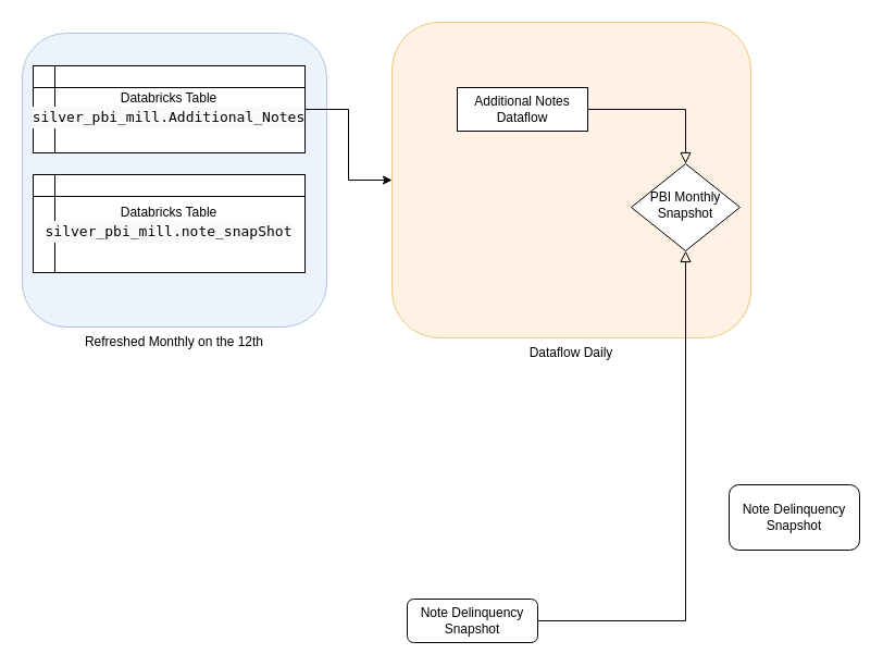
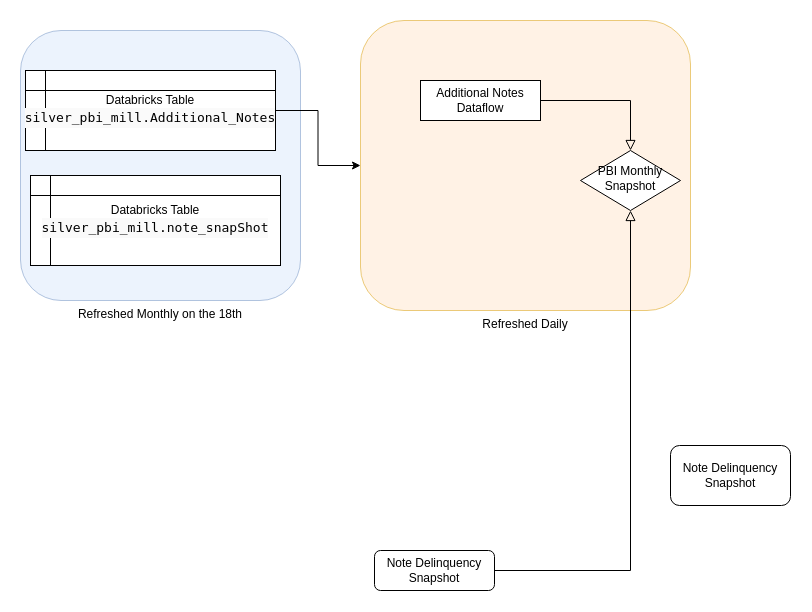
  <mxCell id="0" />
  <mxCell id="1" parent="0" />
- <mxCell id="2" value="Dataflow Daily" style="rounded=1;whiteSpace=wrap;html=1;direction=south;fillColor=#ffe6cc;strokeColor=#d79b00;opacity=50;imageVerticalAlign=middle;labelPosition=center;verticalLabelPosition=bottom;align=center;verticalAlign=top;" vertex="1" parent="1"><mxGeometry x="360" y="20" width="330" height="290" as="geometry" /></mxCell>
- <mxCell id="3" value="Refreshed Monthly on the 12th" style="rounded=1;whiteSpace=wrap;html=1;direction=south;fillColor=#dae8fc;strokeColor=#6c8ebf;opacity=50;labelPosition=center;verticalLabelPosition=bottom;align=center;verticalAlign=top;" vertex="1" parent="1"><mxGeometry y="30" width="280" height="270" as="geometry" x="20" /></mxCell>
+ <mxCell id="2" value="Refreshed Daily" style="rounded=1;whiteSpace=wrap;html=1;direction=south;fillColor=#ffe6cc;strokeColor=#d79b00;opacity=50;imageVerticalAlign=middle;labelPosition=center;verticalLabelPosition=bottom;align=center;verticalAlign=top;" vertex="1" parent="1"><mxGeometry x="360" y="20" width="330" height="290" as="geometry" /></mxCell>
+ <mxCell id="3" value="Refreshed Monthly on the 18th" style="rounded=1;whiteSpace=wrap;html=1;direction=south;fillColor=#dae8fc;strokeColor=#6c8ebf;opacity=50;labelPosition=center;verticalLabelPosition=bottom;align=center;verticalAlign=top;" vertex="1" parent="1"><mxGeometry y="30" width="280" height="270" as="geometry" x="20" /></mxCell>
  <mxCell id="4" value="" style="rounded=0;html=1;jettySize=auto;orthogonalLoop=1;fontSize=11;endArrow=block;endFill=0;endSize=8;strokeWidth=1;shadow=0;labelBackgroundColor=none;edgeStyle=orthogonalEdgeStyle;" parent="1" source="5" target="7" edge="1"><mxGeometry relative="1" as="geometry" /></mxCell>
  <mxCell id="5" value="Additional Notes Dataflow" style="whiteSpace=wrap;html=1;fontSize=12;glass=0;strokeWidth=1;shadow=0;rounded=0;" parent="1" vertex="1"><mxGeometry x="420" y="80" width="120" height="40" as="geometry" /></mxCell>
  <mxCell id="6" value="" style="edgeStyle=orthogonalEdgeStyle;rounded=0;html=1;jettySize=auto;orthogonalLoop=1;fontSize=11;endArrow=block;endFill=0;endSize=8;strokeWidth=1;shadow=0;labelBackgroundColor=none;entryX=0.5;entryY=1;entryDx=0;entryDy=0;exitX=1;exitY=0.5;exitDx=0;exitDy=0;" parent="1" source="8" target="7" edge="1"><mxGeometry y="10" relative="1" as="geometry"><mxPoint as="offset" /><mxPoint x="400" y="160" as="sourcePoint" /></mxGeometry></mxCell>
- <mxCell id="7" value="&lt;div&gt;PBI Monthly Snapshot&lt;/div&gt;" style="rhombus;whiteSpace=wrap;html=1;shadow=0;fontFamily=Helvetica;fontSize=12;align=center;strokeWidth=1;spacing=6;spacingTop=-4;" parent="1" vertex="1"><mxGeometry x="580" y="150" width="100" height="80" as="geometry" /></mxCell>
+ <mxCell id="7" value="&lt;div&gt;PBI Monthly Snapshot&lt;/div&gt;" style="rhombus;whiteSpace=wrap;html=1;shadow=0;fontFamily=Helvetica;fontSize=12;align=center;strokeWidth=1;spacing=6;spacingTop=-4;" parent="1" vertex="1"><mxGeometry x="580" y="150" width="100" height="60" as="geometry" /></mxCell>
  <mxCell id="8" value="Note Delinquency Snapshot" style="rounded=1;whiteSpace=wrap;html=1;fontSize=12;glass=0;strokeWidth=1;shadow=0;" parent="1" vertex="1"><mxGeometry x="374" y="550" width="120" height="40" as="geometry" /></mxCell>
  <mxCell id="9" value="Note Delinquency Snapshot" style="rounded=1;whiteSpace=wrap;html=1;fontSize=12;glass=0;strokeWidth=1;shadow=0;" vertex="1" parent="1"><mxGeometry x="670" y="445" width="120" height="60" as="geometry" /></mxCell>
  <mxCell id="10" style="edgeStyle=orthogonalEdgeStyle;rounded=0;orthogonalLoop=1;jettySize=auto;html=1;exitX=1;exitY=0.5;exitDx=0;exitDy=0;" edge="1" parent="1" source="11" target="2"><mxGeometry relative="1" as="geometry" /></mxCell>
- <mxCell id="11" value="Databricks Table &lt;br&gt;&lt;div style=&quot;color: rgb(0, 0, 0); background-color: rgb(250, 250, 250); font-family: &amp;quot;Source Code Pro&amp;quot;, &amp;quot;Menlo&amp;quot;, &amp;quot;Consolas&amp;quot;, monospace, Consolas, &amp;quot;Courier New&amp;quot;, monospace; font-weight: normal; font-size: 13px; line-height: 20px;&quot;&gt;&lt;div&gt;silver_pbi_mill.Additional_Notes&lt;/div&gt;&lt;/div&gt;" style="shape=internalStorage;whiteSpace=wrap;html=1;backgroundOutline=1;labelPosition=center;verticalLabelPosition=middle;align=center;verticalAlign=middle;" vertex="1" parent="1"><mxGeometry x="30" y="60" width="250" height="80" as="geometry" /></mxCell>
- <mxCell id="12" value="Databricks Table &lt;br&gt;&lt;div style=&quot;color: rgb(0, 0, 0); background-color: rgb(250, 250, 250); font-family: &amp;quot;Source Code Pro&amp;quot;, &amp;quot;Menlo&amp;quot;, &amp;quot;Consolas&amp;quot;, monospace, Consolas, &amp;quot;Courier New&amp;quot;, monospace; font-weight: normal; line-height: 20px; font-size: 13px;&quot;&gt;&lt;div&gt;silver_pbi_mill.note_snapShot&lt;/div&gt;&lt;/div&gt;" style="shape=internalStorage;whiteSpace=wrap;html=1;backgroundOutline=1;labelPosition=center;verticalLabelPosition=middle;align=center;verticalAlign=middle;" vertex="1" parent="1"><mxGeometry x="30" y="160" width="250" height="90" as="geometry" /></mxCell>
+ <mxCell id="11" value="Databricks Table &lt;br&gt;&lt;div style=&quot;color: rgb(0, 0, 0); background-color: rgb(250, 250, 250); font-family: &amp;quot;Source Code Pro&amp;quot;, &amp;quot;Menlo&amp;quot;, &amp;quot;Consolas&amp;quot;, monospace, Consolas, &amp;quot;Courier New&amp;quot;, monospace; font-weight: normal; font-size: 13px; line-height: 20px;&quot;&gt;&lt;div&gt;silver_pbi_mill.Additional_Notes&lt;/div&gt;&lt;/div&gt;" style="shape=internalStorage;whiteSpace=wrap;html=1;backgroundOutline=1;labelPosition=center;verticalLabelPosition=middle;align=center;verticalAlign=middle;" vertex="1" parent="1"><mxGeometry x="25" y="70" width="250" height="80" as="geometry" /></mxCell>
+ <mxCell id="12" value="Databricks Table &lt;br&gt;&lt;div style=&quot;color: rgb(0, 0, 0); background-color: rgb(250, 250, 250); font-family: &amp;quot;Source Code Pro&amp;quot;, &amp;quot;Menlo&amp;quot;, &amp;quot;Consolas&amp;quot;, monospace, Consolas, &amp;quot;Courier New&amp;quot;, monospace; font-weight: normal; line-height: 20px; font-size: 13px;&quot;&gt;&lt;div&gt;silver_pbi_mill.note_snapShot&lt;/div&gt;&lt;/div&gt;" style="shape=internalStorage;whiteSpace=wrap;html=1;backgroundOutline=1;labelPosition=center;verticalLabelPosition=middle;align=center;verticalAlign=middle;" vertex="1" parent="1"><mxGeometry x="30" y="175" width="250" height="90" as="geometry" /></mxCell>
